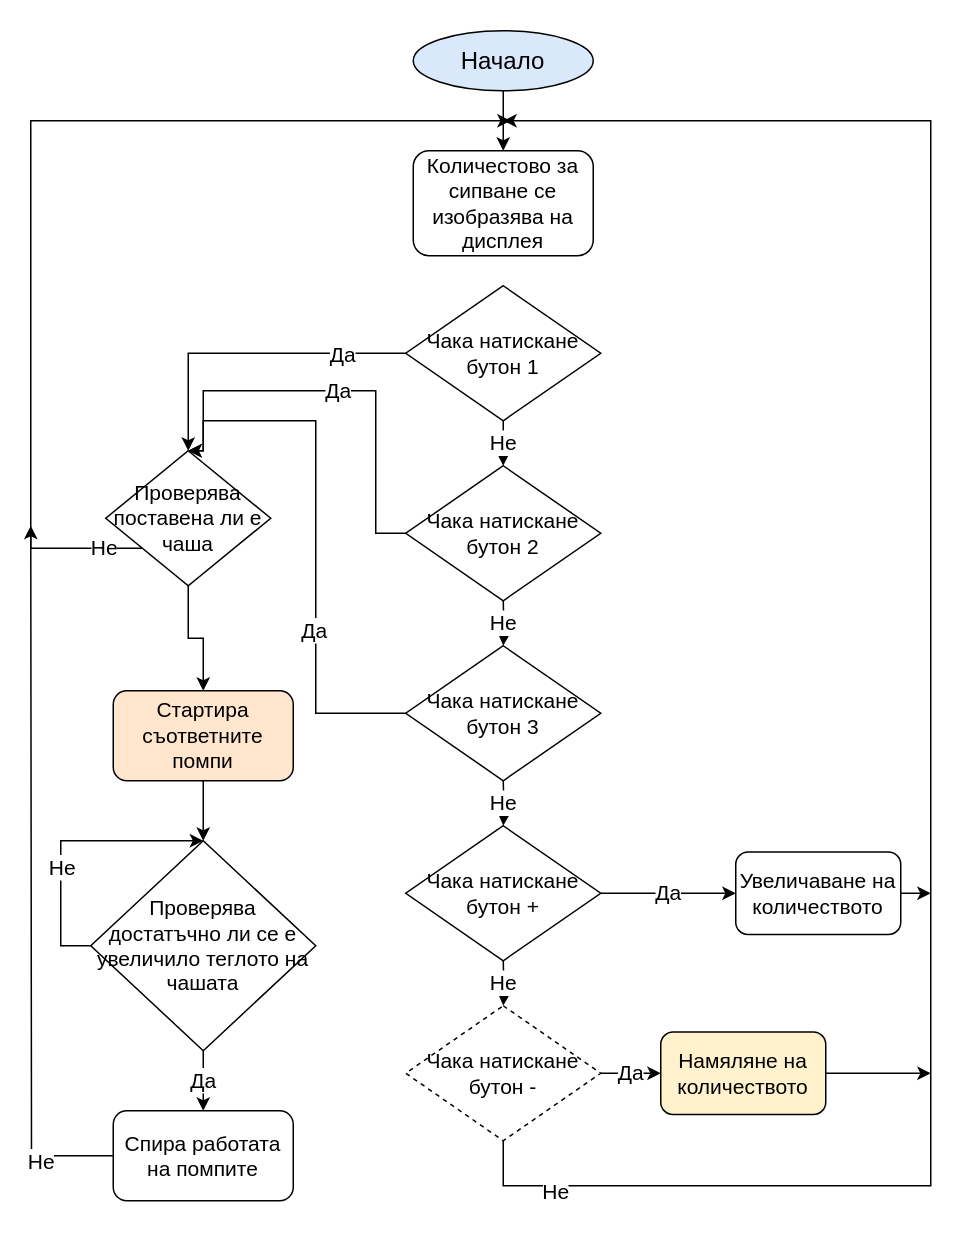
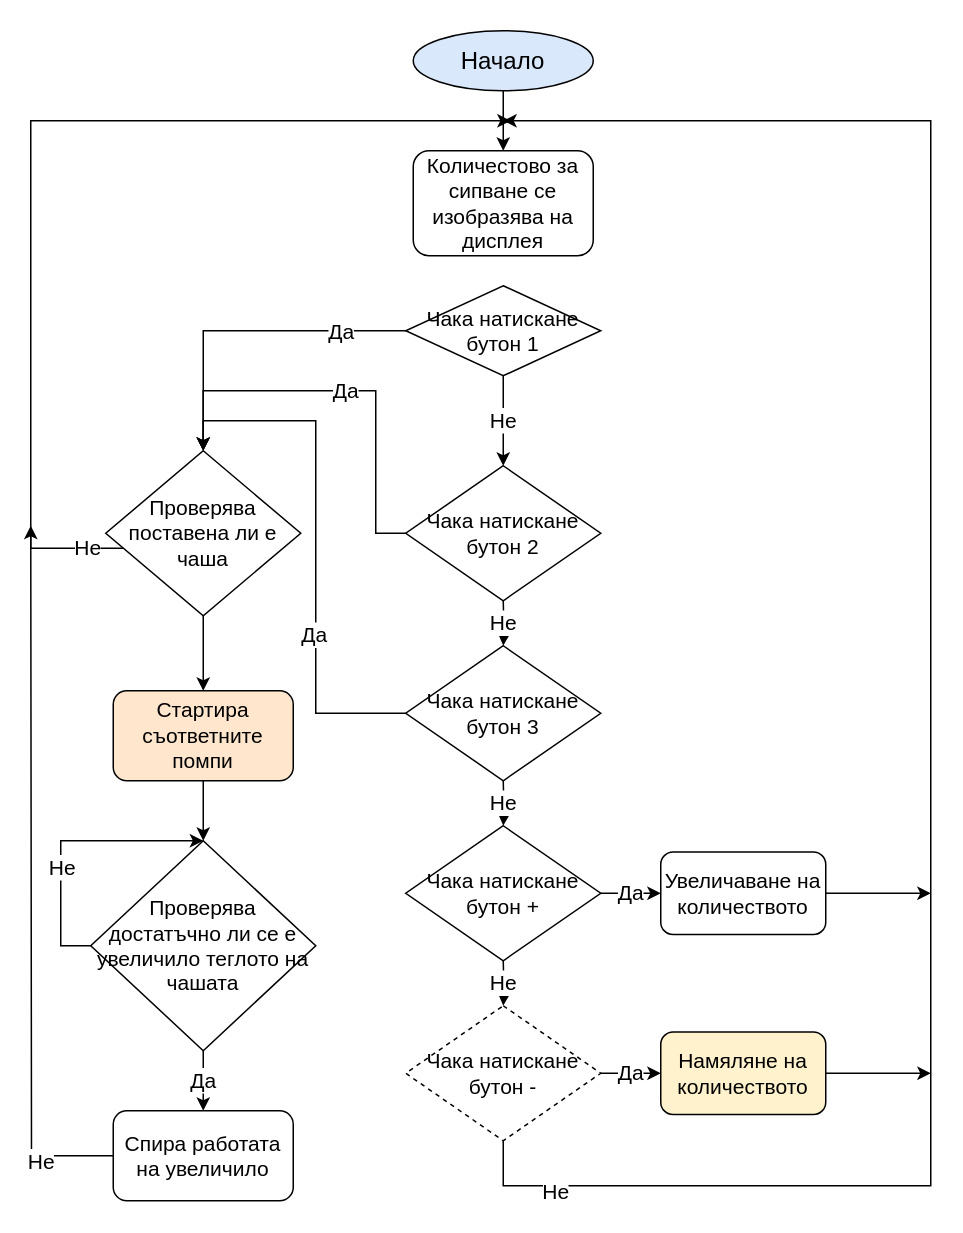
  <mxCell id="0" />
  <mxCell id="1" parent="0" />
  <mxCell id="2" value="Не" style="edgeStyle=orthogonalEdgeStyle;rounded=0;orthogonalLoop=1;jettySize=auto;html=1;fontSize=14;" parent="1" source="5" target="7" edge="1"><mxGeometry relative="1" as="geometry" /></mxCell>
  <mxCell id="3" style="edgeStyle=orthogonalEdgeStyle;rounded=0;orthogonalLoop=1;jettySize=auto;html=1;entryX=0.5;entryY=0;entryDx=0;entryDy=0;fontSize=14;" parent="1" source="5" target="22" edge="1"><mxGeometry relative="1" as="geometry" /></mxCell>
  <mxCell id="4" value="Да" style="edgeLabel;html=1;align=center;verticalAlign=middle;resizable=0;points=[];fontSize=14;" parent="3" vertex="1" connectable="0"><mxGeometry x="-0.588" relative="1" as="geometry"><mxPoint as="offset" /></mxGeometry></mxCell>
- <mxCell id="5" value="&lt;font style=&quot;font-size: 14px&quot;&gt;Чака натискане бутон 1&lt;/font&gt;" style="rhombus;whiteSpace=wrap;html=1;" parent="1" vertex="1"><mxGeometry x="270" y="190" width="130" height="90" as="geometry" /></mxCell>
+ <mxCell id="5" value="&lt;font style=&quot;font-size: 14px&quot;&gt;Чака натискане бутон 1&lt;/font&gt;" style="rhombus;whiteSpace=wrap;html=1;" parent="1" vertex="1"><mxGeometry x="270" y="190" width="130" height="60" as="geometry" /></mxCell>
  <mxCell id="6" value="Да" style="edgeStyle=orthogonalEdgeStyle;rounded=0;orthogonalLoop=1;jettySize=auto;html=1;fontSize=14;entryX=0.5;entryY=0;entryDx=0;entryDy=0;" parent="1" source="7" target="22" edge="1"><mxGeometry relative="1" as="geometry"><mxPoint x="240" y="270" as="targetPoint" /><Array as="points"><mxPoint x="250" y="355" /><mxPoint x="250" y="260" /><mxPoint x="135" y="260" /></Array></mxGeometry></mxCell>
  <mxCell id="7" value="&lt;font style=&quot;font-size: 14px&quot;&gt;Чака натискане бутон 2&lt;/font&gt;" style="rhombus;whiteSpace=wrap;html=1;" parent="1" vertex="1"><mxGeometry x="270" y="310" width="130" height="90" as="geometry" /></mxCell>
  <mxCell id="8" value="Не" style="edgeStyle=orthogonalEdgeStyle;rounded=0;orthogonalLoop=1;jettySize=auto;html=1;fontSize=14;" parent="1" target="11" edge="1"><mxGeometry relative="1" as="geometry"><mxPoint x="335" y="400" as="sourcePoint" /></mxGeometry></mxCell>
  <mxCell id="9" style="edgeStyle=orthogonalEdgeStyle;rounded=0;orthogonalLoop=1;jettySize=auto;html=1;entryX=0.5;entryY=0;entryDx=0;entryDy=0;fontSize=14;" parent="1" source="11" target="22" edge="1"><mxGeometry relative="1" as="geometry"><Array as="points"><mxPoint x="210" y="475" /><mxPoint x="210" y="280" /><mxPoint x="135" y="280" /></Array></mxGeometry></mxCell>
  <mxCell id="10" value="Да" style="edgeLabel;html=1;align=center;verticalAlign=middle;resizable=0;points=[];fontSize=14;" parent="9" vertex="1" connectable="0"><mxGeometry x="-0.353" y="2" relative="1" as="geometry"><mxPoint as="offset" /></mxGeometry></mxCell>
  <mxCell id="11" value="&lt;font style=&quot;font-size: 14px&quot;&gt;Чака натискане бутон 3&lt;/font&gt;" style="rhombus;whiteSpace=wrap;html=1;" parent="1" vertex="1"><mxGeometry x="270" y="430" width="130" height="90" as="geometry" /></mxCell>
  <mxCell id="12" value="Не" style="edgeStyle=orthogonalEdgeStyle;rounded=0;orthogonalLoop=1;jettySize=auto;html=1;fontSize=14;" parent="1" target="14" edge="1"><mxGeometry relative="1" as="geometry"><mxPoint x="335" y="520" as="sourcePoint" /></mxGeometry></mxCell>
  <mxCell id="13" value="&lt;font style=&quot;font-size: 14px&quot;&gt;Да&lt;/font&gt;" style="edgeStyle=orthogonalEdgeStyle;rounded=0;orthogonalLoop=1;jettySize=auto;html=1;" edge="1" parent="1" source="14" target="35"><mxGeometry relative="1" as="geometry" /></mxCell>
  <mxCell id="14" value="&lt;font style=&quot;font-size: 14px&quot;&gt;Чака натискане бутон +&lt;/font&gt;" style="rhombus;whiteSpace=wrap;html=1;" parent="1" vertex="1"><mxGeometry x="270" y="550" width="130" height="90" as="geometry" /></mxCell>
  <mxCell id="15" value="Не" style="edgeStyle=orthogonalEdgeStyle;rounded=0;orthogonalLoop=1;jettySize=auto;html=1;fontSize=14;" parent="1" target="19" edge="1"><mxGeometry relative="1" as="geometry"><mxPoint x="335" y="640" as="sourcePoint" /></mxGeometry></mxCell>
  <mxCell id="16" value="&lt;font style=&quot;font-size: 14px&quot;&gt;Да&lt;/font&gt;" style="edgeStyle=orthogonalEdgeStyle;rounded=0;orthogonalLoop=1;jettySize=auto;html=1;entryX=0;entryY=0.5;entryDx=0;entryDy=0;" edge="1" parent="1" source="19" target="37"><mxGeometry relative="1" as="geometry" /></mxCell>
  <mxCell id="17" style="edgeStyle=orthogonalEdgeStyle;rounded=0;orthogonalLoop=1;jettySize=auto;html=1;" edge="1" parent="1" source="19"><mxGeometry relative="1" as="geometry"><mxPoint x="335" y="80" as="targetPoint" /><Array as="points"><mxPoint x="335" y="790" /><mxPoint x="620" y="790" /><mxPoint x="620" y="80" /><mxPoint x="395" y="80" /></Array></mxGeometry></mxCell>
  <mxCell id="18" value="&lt;font style=&quot;font-size: 14px&quot;&gt;Не&lt;/font&gt;" style="edgeLabel;html=1;align=center;verticalAlign=middle;resizable=0;points=[];" vertex="1" connectable="0" parent="17"><mxGeometry x="-0.902" y="-3" relative="1" as="geometry"><mxPoint as="offset" /></mxGeometry></mxCell>
  <mxCell id="19" value="&lt;font style=&quot;font-size: 14px&quot;&gt;Чака натискане бутон -&lt;/font&gt;" style="rhombus;whiteSpace=wrap;html=1;dashed=1;" parent="1" vertex="1"><mxGeometry x="270" y="670" width="130" height="90" as="geometry" /></mxCell>
  <mxCell id="20" value="Не" style="edgeStyle=orthogonalEdgeStyle;rounded=0;orthogonalLoop=1;jettySize=auto;html=1;fontSize=14;" parent="1" source="22" edge="1"><mxGeometry x="-0.927" relative="1" as="geometry"><mxPoint x="340" y="80" as="targetPoint" /><Array as="points"><mxPoint x="20" y="365" /><mxPoint x="20" y="80" /><mxPoint x="330" y="80" /></Array><mxPoint as="offset" /></mxGeometry></mxCell>
  <mxCell id="21" style="edgeStyle=orthogonalEdgeStyle;rounded=0;orthogonalLoop=1;jettySize=auto;html=1;fontSize=14;" parent="1" source="22" target="26" edge="1"><mxGeometry relative="1" as="geometry" /></mxCell>
- <mxCell id="22" value="Проверява поставена ли е чаша" style="rhombus;whiteSpace=wrap;html=1;fontSize=14;" parent="1" vertex="1"><mxGeometry x="70" y="300" width="110" height="90" as="geometry" /></mxCell>
+ <mxCell id="22" value="Проверява поставена ли е чаша" style="rhombus;whiteSpace=wrap;html=1;fontSize=14;" parent="1" vertex="1"><mxGeometry x="70" y="300" width="130" height="110" as="geometry" /></mxCell>
  <mxCell id="23" style="edgeStyle=orthogonalEdgeStyle;rounded=0;orthogonalLoop=1;jettySize=auto;html=1;entryX=0.5;entryY=0;entryDx=0;entryDy=0;" edge="1" parent="1" source="24" target="38"><mxGeometry relative="1" as="geometry" /></mxCell>
  <mxCell id="24" value="&lt;font style=&quot;font-size: 16px&quot;&gt;Начало&lt;/font&gt;" style="ellipse;whiteSpace=wrap;html=1;fontSize=14;fillColor=#dae8fc;" parent="1" vertex="1"><mxGeometry x="275" y="20" width="120" height="40" as="geometry" /></mxCell>
  <mxCell id="25" style="edgeStyle=orthogonalEdgeStyle;rounded=0;orthogonalLoop=1;jettySize=auto;html=1;entryX=0.5;entryY=0;entryDx=0;entryDy=0;fontSize=14;" parent="1" source="26" target="30" edge="1"><mxGeometry relative="1" as="geometry" /></mxCell>
  <mxCell id="26" value="Стартира съответните помпи" style="rounded=1;whiteSpace=wrap;html=1;fontSize=14;fillColor=#ffe6cc;" parent="1" vertex="1"><mxGeometry x="75" y="460" width="120" height="60" as="geometry" /></mxCell>
  <mxCell id="27" style="edgeStyle=orthogonalEdgeStyle;rounded=0;orthogonalLoop=1;jettySize=auto;html=1;fontSize=14;entryX=0.5;entryY=0;entryDx=0;entryDy=0;" parent="1" source="30" target="30" edge="1"><mxGeometry relative="1" as="geometry"><mxPoint x="50" y="570" as="targetPoint" /><Array as="points"><mxPoint x="40" y="630" /><mxPoint x="40" y="560" /></Array></mxGeometry></mxCell>
  <mxCell id="28" value="Не" style="edgeLabel;html=1;align=center;verticalAlign=middle;resizable=0;points=[];fontSize=14;" parent="27" vertex="1" connectable="0"><mxGeometry x="-0.209" relative="1" as="geometry"><mxPoint as="offset" /></mxGeometry></mxCell>
  <mxCell id="29" value="Да" style="edgeStyle=orthogonalEdgeStyle;rounded=0;orthogonalLoop=1;jettySize=auto;html=1;entryX=0.5;entryY=0;entryDx=0;entryDy=0;fontSize=14;" parent="1" source="30" target="33" edge="1"><mxGeometry relative="1" as="geometry" /></mxCell>
  <mxCell id="30" value="Проверява достатъчно ли се е увеличило теглото на чашата" style="rhombus;whiteSpace=wrap;html=1;fontSize=14;" parent="1" vertex="1"><mxGeometry x="60" y="560" width="150" height="140" as="geometry" /></mxCell>
  <mxCell id="31" style="edgeStyle=orthogonalEdgeStyle;rounded=0;orthogonalLoop=1;jettySize=auto;html=1;fontSize=14;" parent="1" source="33" edge="1"><mxGeometry relative="1" as="geometry"><mxPoint x="20" y="350" as="targetPoint" /></mxGeometry></mxCell>
  <mxCell id="32" value="Не" style="edgeLabel;html=1;align=center;verticalAlign=middle;resizable=0;points=[];fontSize=14;" parent="31" vertex="1" connectable="0"><mxGeometry x="-0.795" y="3" relative="1" as="geometry"><mxPoint as="offset" /></mxGeometry></mxCell>
- <mxCell id="33" value="Спира работата на помпите" style="rounded=1;whiteSpace=wrap;html=1;fontSize=14;" parent="1" vertex="1"><mxGeometry x="75" y="740" width="120" height="60" as="geometry" /></mxCell>
+ <mxCell id="33" value="Спира работата на увеличило" style="rounded=1;whiteSpace=wrap;html=1;fontSize=14;" parent="1" vertex="1"><mxGeometry x="75" y="740" width="120" height="60" as="geometry" /></mxCell>
  <mxCell id="34" style="edgeStyle=orthogonalEdgeStyle;rounded=0;orthogonalLoop=1;jettySize=auto;html=1;" edge="1" parent="1" source="35"><mxGeometry relative="1" as="geometry"><mxPoint x="620" y="595" as="targetPoint" /></mxGeometry></mxCell>
- <mxCell id="35" value="&lt;font style=&quot;font-size: 14px&quot;&gt;Увеличаване на количеството&lt;/font&gt;" style="rounded=1;whiteSpace=wrap;html=1;" vertex="1" parent="1"><mxGeometry x="490" y="567.5" width="110" height="55" as="geometry" /></mxCell>
+ <mxCell id="35" value="&lt;font style=&quot;font-size: 14px&quot;&gt;Увеличаване на количеството&lt;/font&gt;" style="rounded=1;whiteSpace=wrap;html=1;" vertex="1" parent="1"><mxGeometry x="440" y="567.5" width="110" height="55" as="geometry" /></mxCell>
  <mxCell id="36" style="edgeStyle=orthogonalEdgeStyle;rounded=0;orthogonalLoop=1;jettySize=auto;html=1;" edge="1" parent="1" source="37"><mxGeometry relative="1" as="geometry"><mxPoint x="620" y="715" as="targetPoint" /></mxGeometry></mxCell>
  <mxCell id="37" value="&lt;font style=&quot;font-size: 14px&quot;&gt;Намяляне на количеството&lt;/font&gt;" style="rounded=1;whiteSpace=wrap;html=1;fillColor=#fff2cc;" vertex="1" parent="1"><mxGeometry x="440" y="687.5" width="110" height="55" as="geometry" /></mxCell>
  <mxCell id="38" value="&lt;font style=&quot;font-size: 14px&quot;&gt;Количестово за сипване се изобразява на дисплея&lt;/font&gt;" style="rounded=1;whiteSpace=wrap;html=1;" vertex="1" parent="1"><mxGeometry x="275" y="100" width="120" height="70" as="geometry" /></mxCell>
